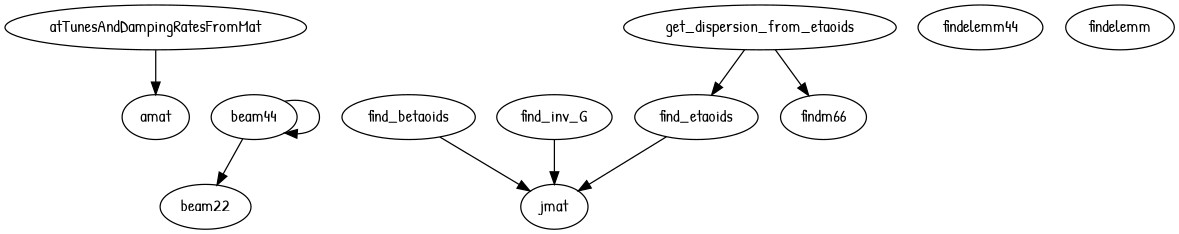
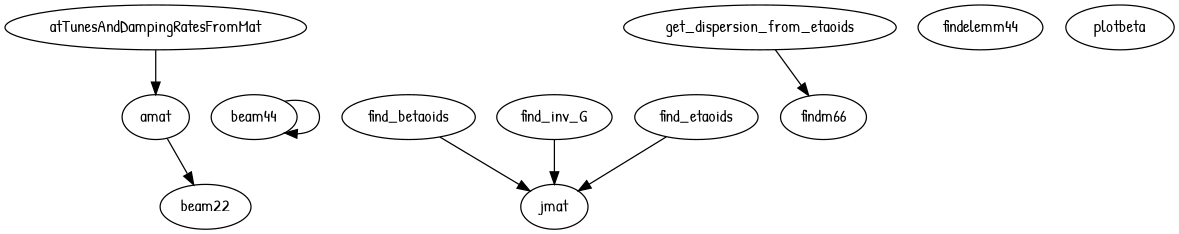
  digraph {
    fontname="Patrick Hand"
    node [fontname="Patrick Hand"]
    edge [fontname="Patrick Hand"]
    atTunesAndDampingRatesFromMat
    amat
    beam44
    beam22
    find_betaoids
    jmat
    find_inv_G
    get_dispersion_from_etaoids
    find_etaoids
    findm66
    findelemm44
-   plotbeta [label=findelemm]
+   plotbeta
    atTunesAndDampingRatesFromMat -> amat
    beam44 -> beam44
-   beam44 -> beam22
+   amat -> beam22
    find_betaoids -> jmat
    find_inv_G -> jmat
-   get_dispersion_from_etaoids -> find_etaoids
    get_dispersion_from_etaoids -> findm66
    find_etaoids -> jmat
  }
